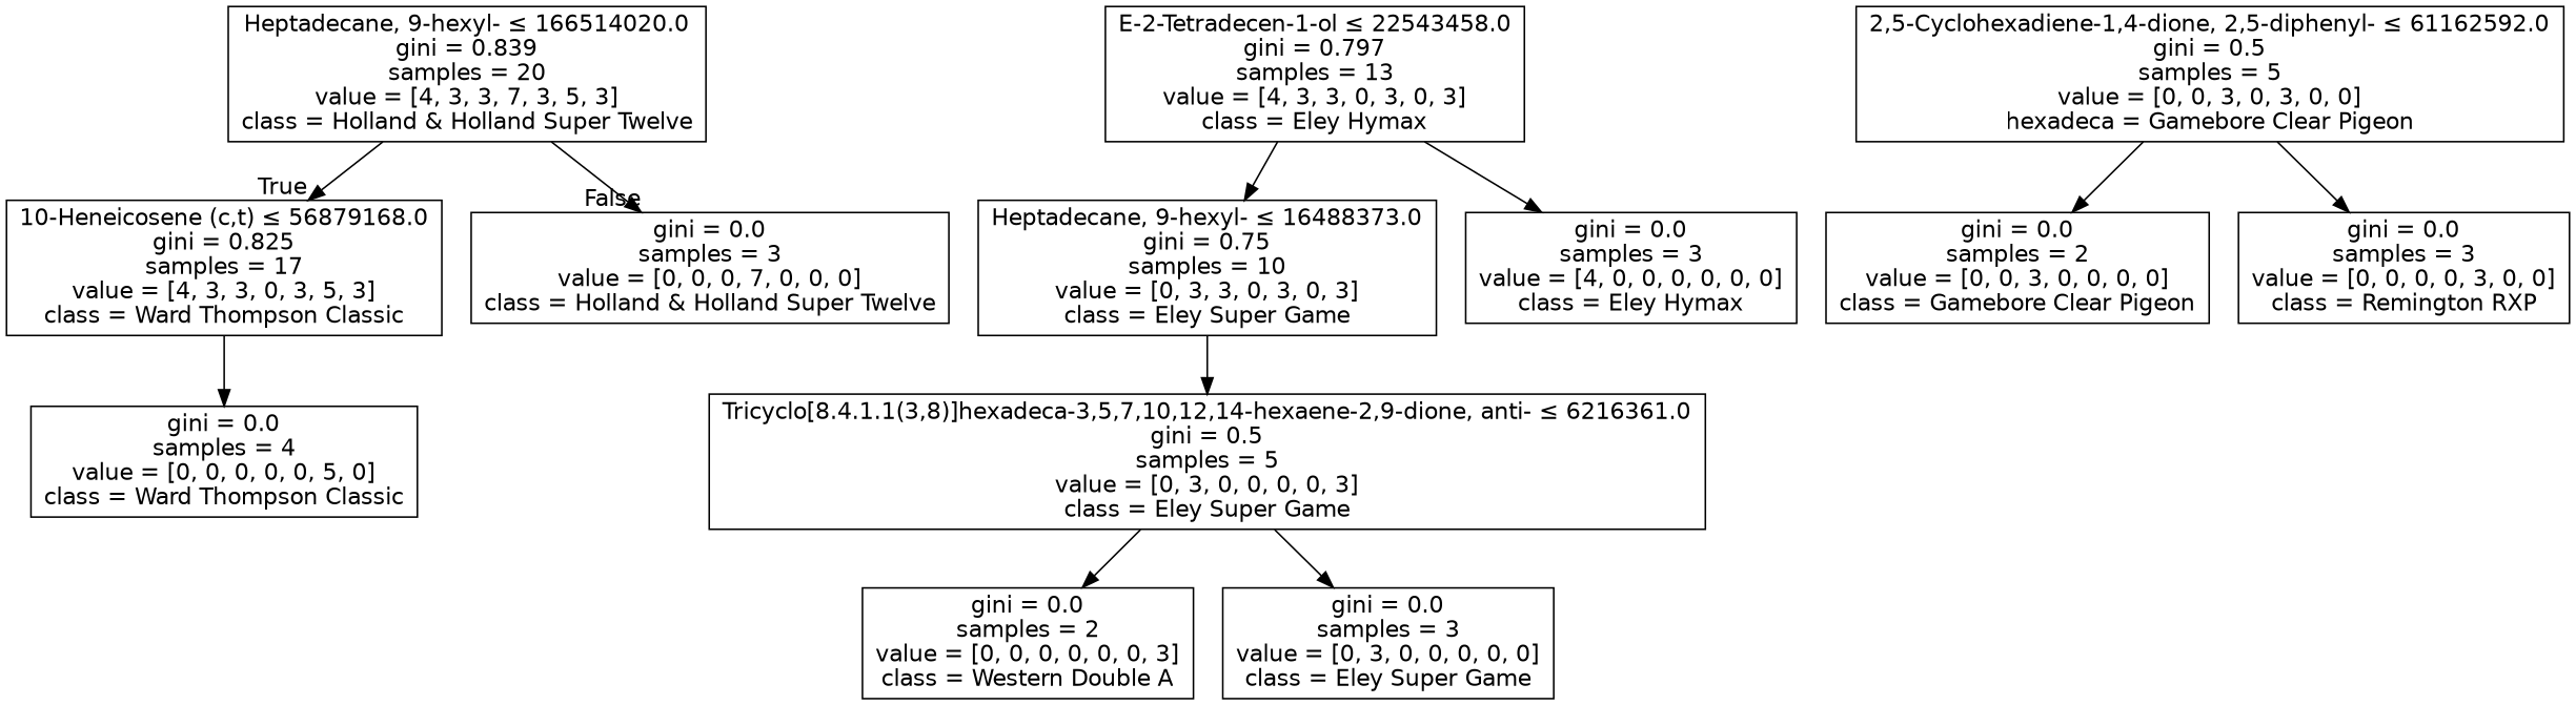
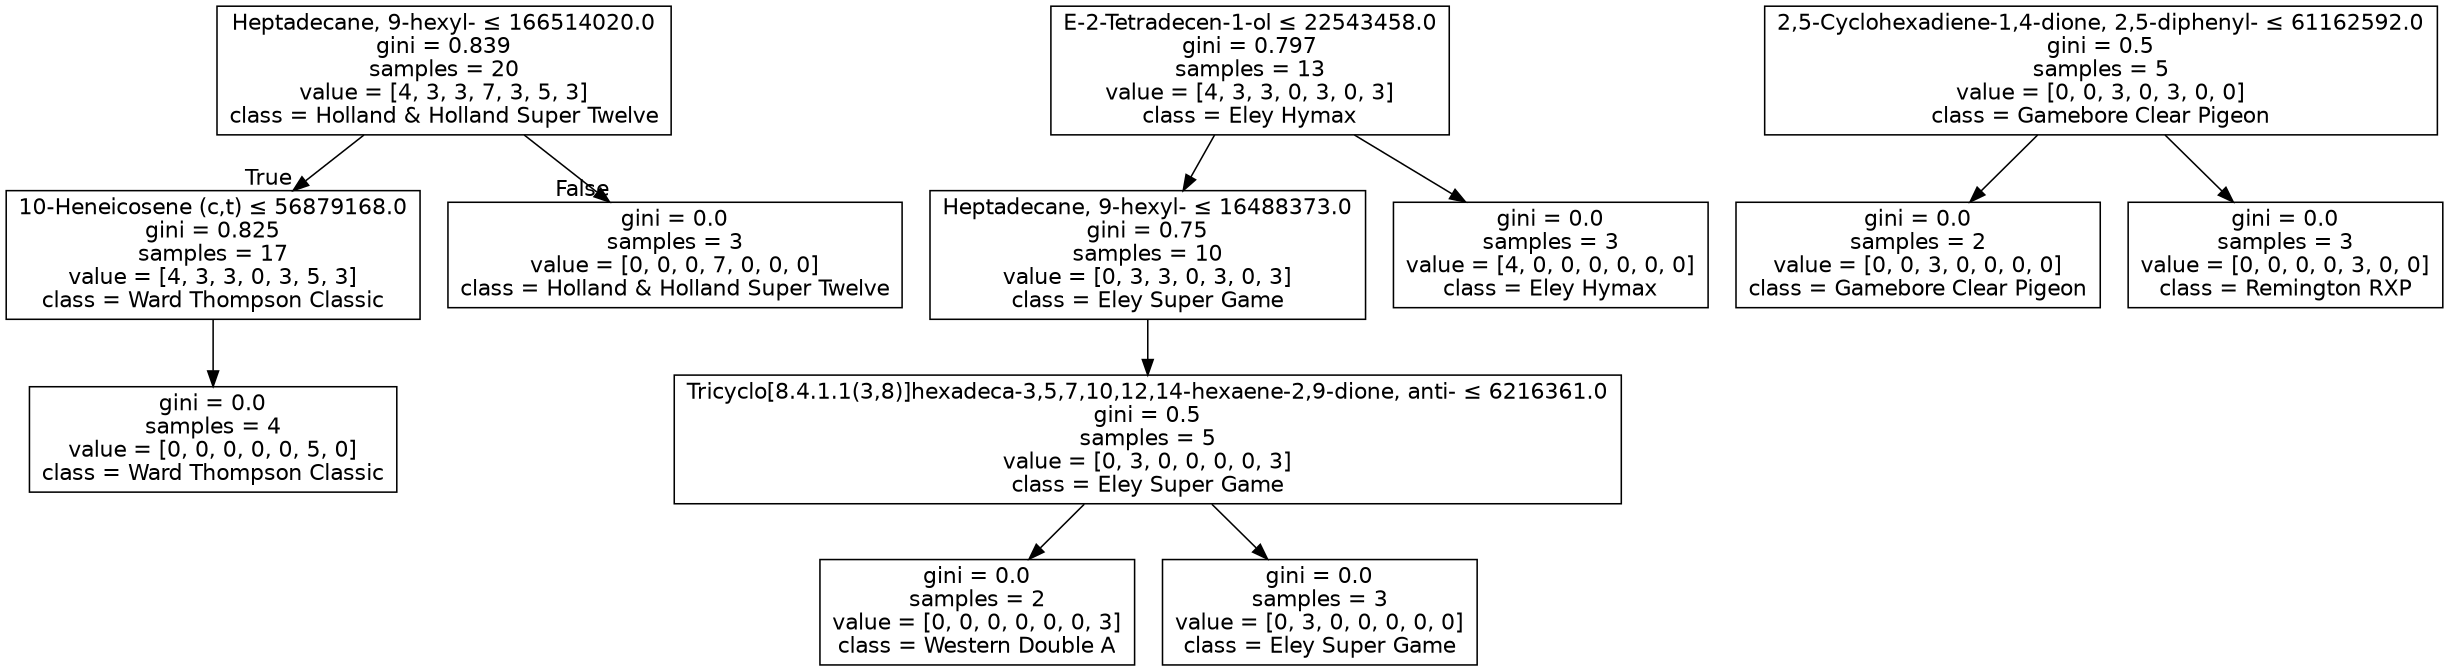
  digraph {
    node [fontname=helvetica shape=box]
    edge [fontname=helvetica]
    n1 [label=<Heptadecane, 9-hexyl- &le; 166514020.0<br/>gini = 0.839<br/>samples = 20<br/>value = [4, 3, 3, 7, 3, 5, 3]<br/>class = Holland &amp; Holland Super Twelve>]
    n2 [label=<10-Heneicosene (c,t) &le; 56879168.0<br/>gini = 0.825<br/>samples = 17<br/>value = [4, 3, 3, 0, 3, 5, 3]<br/>class = Ward Thompson Classic>]
    n3 [label=<gini = 0.0<br/>samples = 3<br/>value = [0, 0, 0, 7, 0, 0, 0]<br/>class = Holland &amp; Holland Super Twelve>]
    n4 [label=<gini = 0.0<br/>samples = 4<br/>value = [0, 0, 0, 0, 0, 5, 0]<br/>class = Ward Thompson Classic>]
    n5 [label=<E-2-Tetradecen-1-ol &le; 22543458.0<br/>gini = 0.797<br/>samples = 13<br/>value = [4, 3, 3, 0, 3, 0, 3]<br/>class = Eley Hymax>]
    n6 [label=<Heptadecane, 9-hexyl- &le; 16488373.0<br/>gini = 0.75<br/>samples = 10<br/>value = [0, 3, 3, 0, 3, 0, 3]<br/>class = Eley Super Game>]
    n7 [label=<gini = 0.0<br/>samples = 3<br/>value = [4, 0, 0, 0, 0, 0, 0]<br/>class = Eley Hymax>]
    n8 [label=<Tricyclo[8.4.1.1(3,8)]hexadeca-3,5,7,10,12,14-hexaene-2,9-dione, anti- &le; 6216361.0<br/>gini = 0.5<br/>samples = 5<br/>value = [0, 3, 0, 0, 0, 0, 3]<br/>class = Eley Super Game>]
-   n9 [label=<2,5-Cyclohexadiene-1,4-dione, 2,5-diphenyl- &le; 61162592.0<br/>gini = 0.5<br/>samples = 5<br/>value = [0, 0, 3, 0, 3, 0, 0]<br/>hexadeca = Gamebore Clear Pigeon>]
+   n9 [label=<2,5-Cyclohexadiene-1,4-dione, 2,5-diphenyl- &le; 61162592.0<br/>gini = 0.5<br/>samples = 5<br/>value = [0, 0, 3, 0, 3, 0, 0]<br/>class = Gamebore Clear Pigeon>]
    n10 [label=<gini = 0.0<br/>samples = 2<br/>value = [0, 0, 3, 0, 0, 0, 0]<br/>class = Gamebore Clear Pigeon>]
    n11 [label=<gini = 0.0<br/>samples = 3<br/>value = [0, 0, 0, 0, 3, 0, 0]<br/>class = Remington RXP>]
    n12 [label=<gini = 0.0<br/>samples = 2<br/>value = [0, 0, 0, 0, 0, 0, 3]<br/>class = Western Double A>]
    n13 [label=<gini = 0.0<br/>samples = 3<br/>value = [0, 3, 0, 0, 0, 0, 0]<br/>class = Eley Super Game>]
    n1 -> n2 [headlabel=True labelangle=45 labeldistance=2.5]
    n1 -> n3 [headlabel=False labelangle=-45 labeldistance=2.5]
    n2 -> n4
    n5 -> n6
    n5 -> n7
    n6 -> n8
    n8 -> n12
    n8 -> n13
    n9 -> n10
    n9 -> n11
  }
